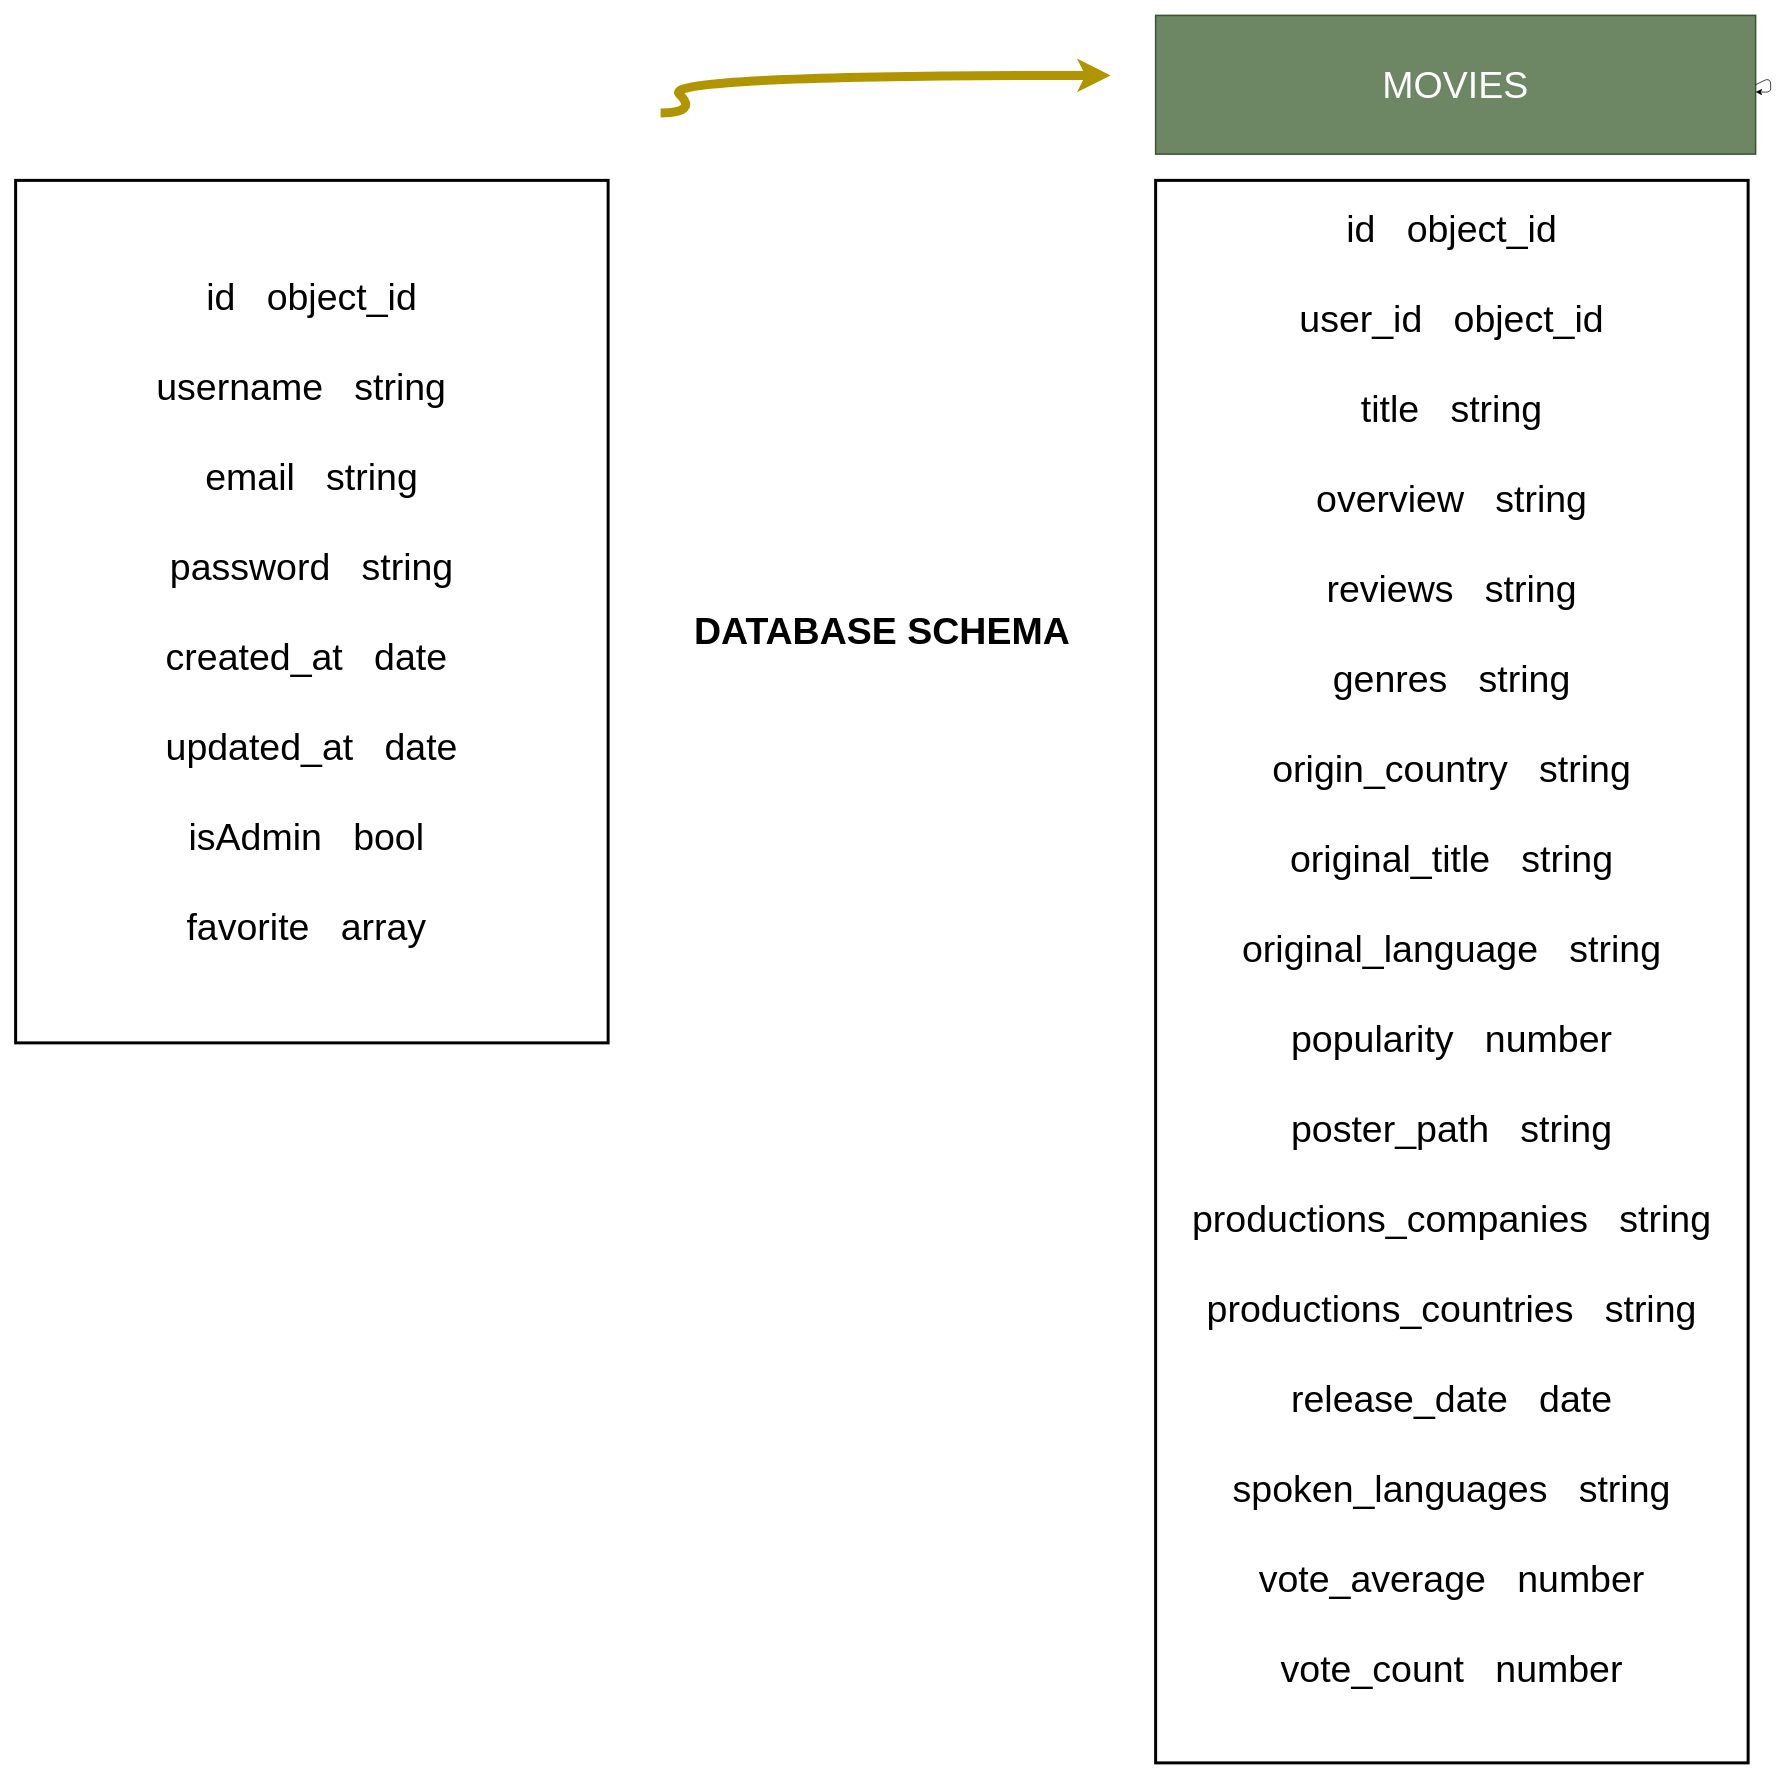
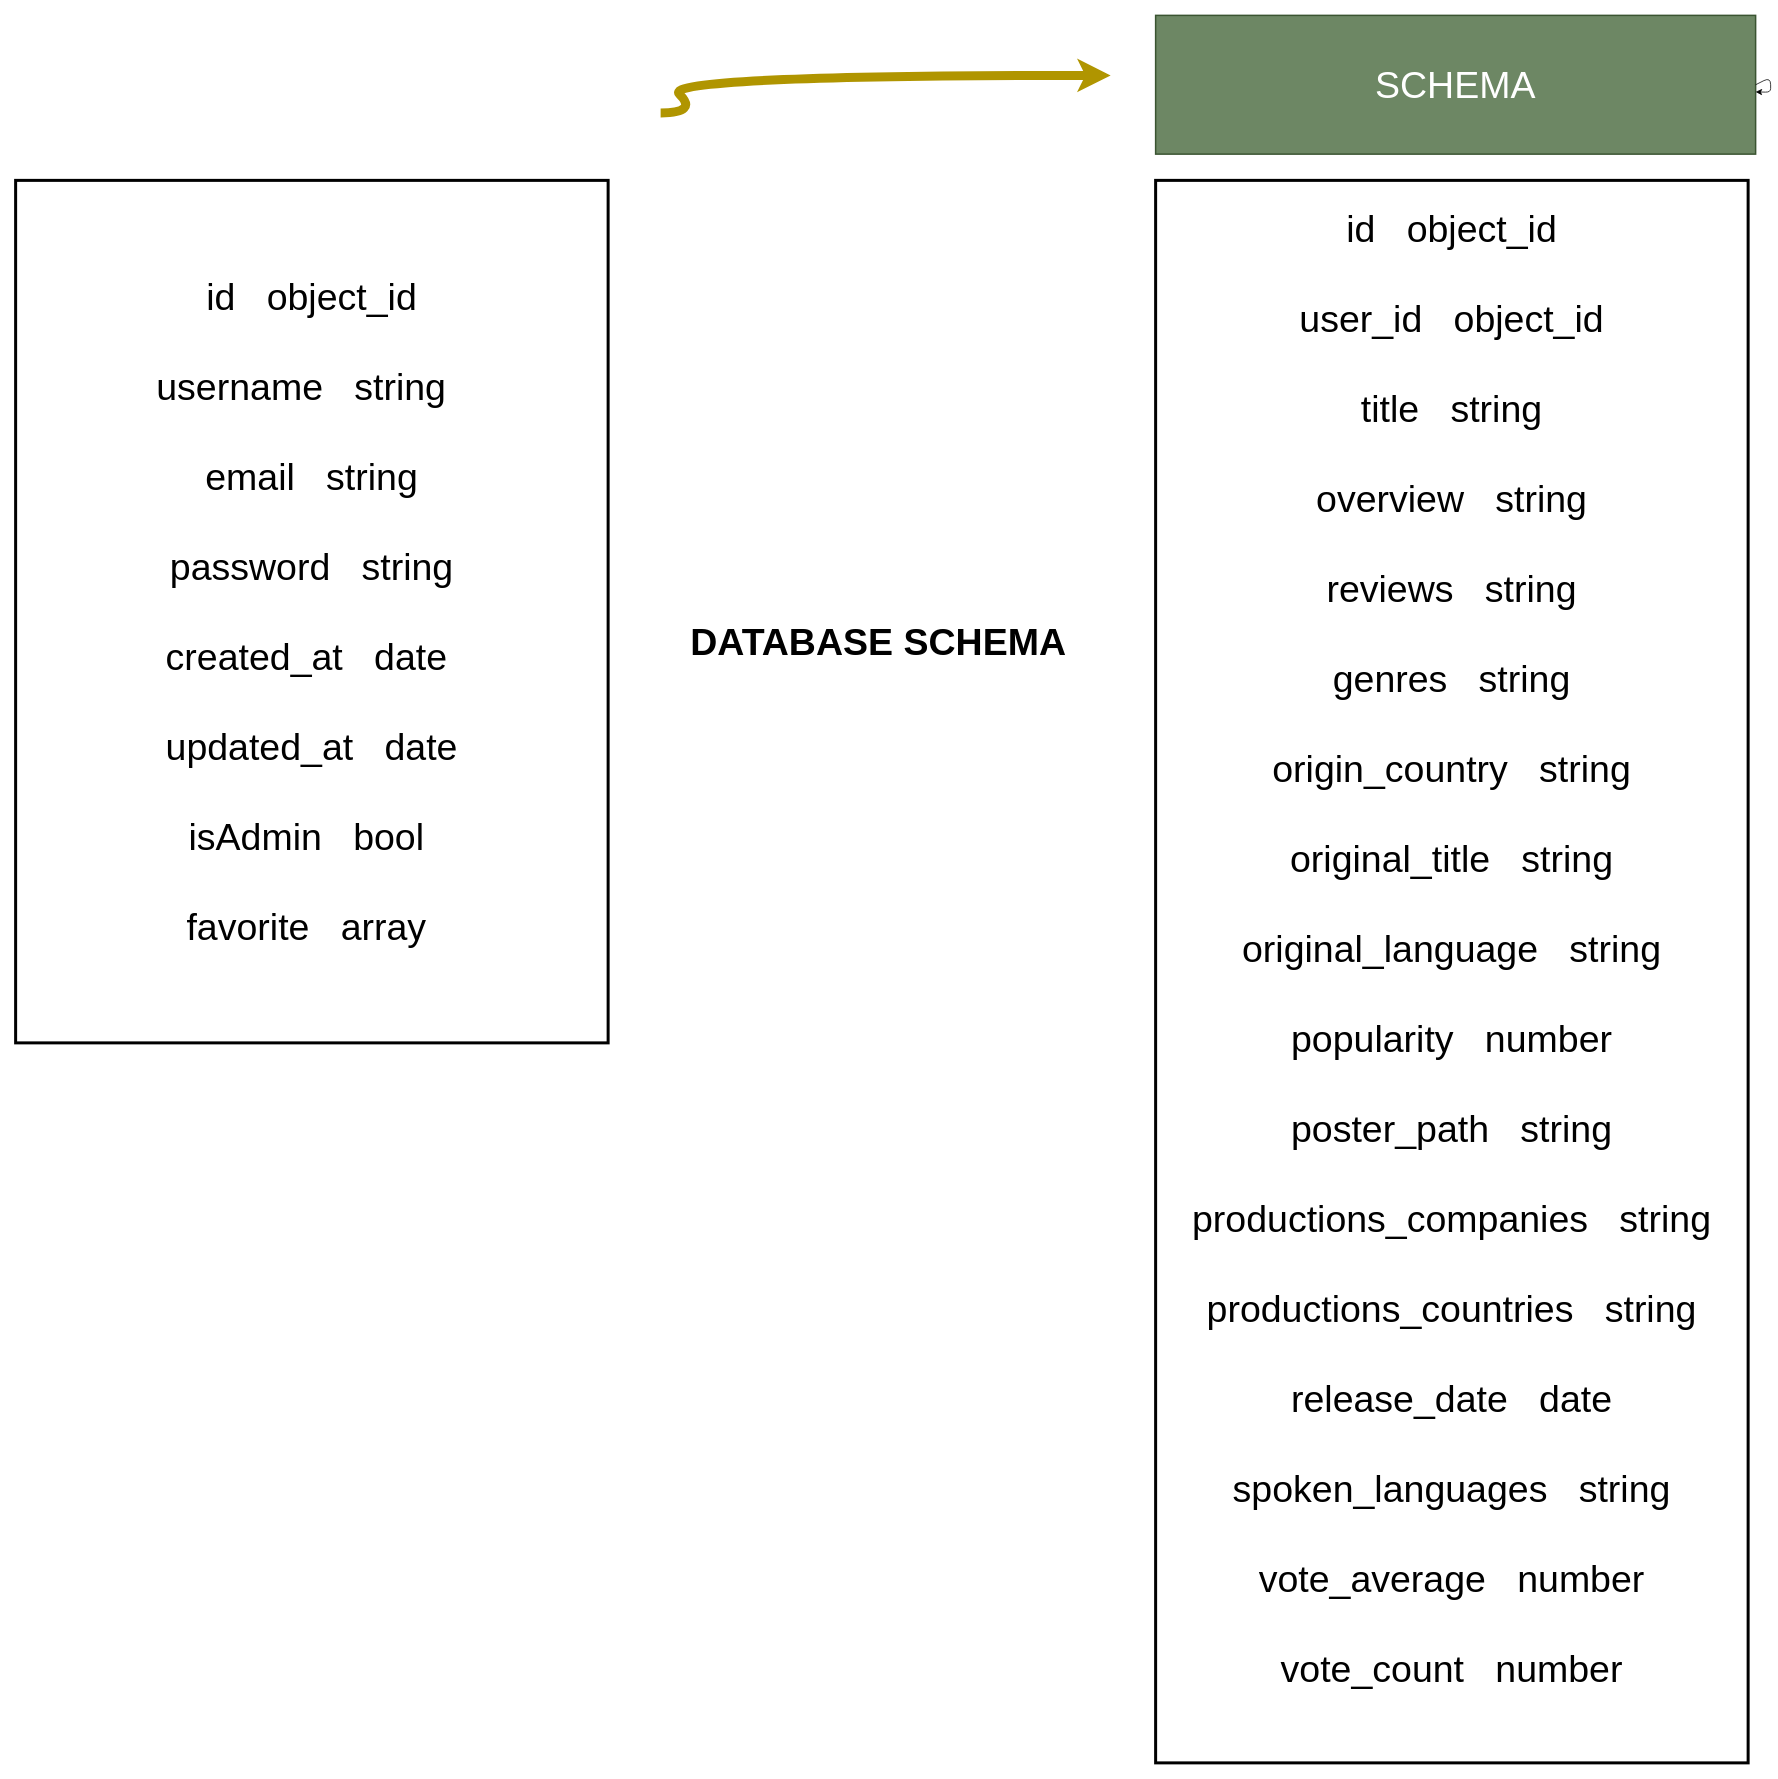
  <mxCell id="0" />
  <mxCell id="1" parent="0" />
  <mxCell id="2" style="edgeStyle=none;html=1;exitX=0.5;exitY=1;exitDx=0;exitDy=0;fontSize=40;" parent="1" source="3" edge="1"><mxGeometry relative="1" as="geometry"><mxPoint x="2040" y="1010" as="targetPoint" /></mxGeometry></mxCell>
  <mxCell id="3" value="&lt;span style=&quot;font-size: 50px;&quot;&gt;id&amp;nbsp; &amp;nbsp;object_id&lt;br&gt;&lt;br&gt;user_id&amp;nbsp; &amp;nbsp;object_id&lt;br&gt;&lt;br&gt;title&amp;nbsp; &amp;nbsp;string&lt;br&gt;&lt;br&gt;overview&amp;nbsp; &amp;nbsp;string&lt;br&gt;&lt;br&gt;reviews&amp;nbsp; &amp;nbsp;string&lt;br&gt;&lt;br&gt;genres&amp;nbsp; &amp;nbsp;string&lt;br&gt;&lt;br&gt;origin_country&amp;nbsp; &amp;nbsp;string&lt;br&gt;&lt;br&gt;original_title&amp;nbsp; &amp;nbsp;string&lt;br&gt;&lt;br&gt;original_language&amp;nbsp; &amp;nbsp;string&lt;br&gt;&lt;br&gt;popularity&amp;nbsp; &amp;nbsp;number&lt;br&gt;&lt;br&gt;poster_path&amp;nbsp; &amp;nbsp;string&lt;br&gt;&lt;br&gt;productions_companies&amp;nbsp; &amp;nbsp;string&lt;br&gt;&lt;br&gt;productions_countries&amp;nbsp; &amp;nbsp;string&lt;br&gt;&lt;br&gt;release_date&amp;nbsp; &amp;nbsp;date&lt;br&gt;&lt;br&gt;spoken_languages&amp;nbsp; &amp;nbsp;string&lt;br&gt;&lt;br&gt;vote_average&amp;nbsp; &amp;nbsp;number&lt;br&gt;&lt;br&gt;vote_count&amp;nbsp; &amp;nbsp;number&lt;br&gt;&lt;br&gt;&lt;/span&gt;" style="rounded=0;whiteSpace=wrap;html=1;strokeWidth=4;" parent="1" vertex="1"><mxGeometry x="1540" y="240" width="790" height="2110" as="geometry" /></mxCell>
- <mxCell id="4" value="MOVIES" style="rounded=0;whiteSpace=wrap;html=1;strokeWidth=2;fontSize=50;fillColor=#6d8764;strokeColor=#3A5431;fontColor=#ffffff;" parent="1" vertex="1"><mxGeometry x="1540" y="20" width="800" height="185" as="geometry" /></mxCell>
+ <mxCell id="4" value="SCHEMA" style="rounded=0;whiteSpace=wrap;html=1;strokeWidth=2;fontSize=50;fillColor=#6d8764;strokeColor=#3A5431;fontColor=#ffffff;" parent="1" vertex="1"><mxGeometry x="1540" y="20" width="800" height="185" as="geometry" /></mxCell>
  <mxCell id="5" value="&lt;font style=&quot;font-size: 50px;&quot;&gt;id&amp;nbsp; &amp;nbsp;object_id&lt;br&gt;&amp;nbsp; &amp;nbsp; &amp;nbsp; &amp;nbsp; &amp;nbsp; &amp;nbsp; &amp;nbsp; &amp;nbsp;&amp;nbsp;&lt;br&gt;username&amp;nbsp; &amp;nbsp;string&amp;nbsp;&amp;nbsp;&lt;br&gt;&amp;nbsp; &amp;nbsp;&amp;nbsp;&lt;br&gt;email&amp;nbsp; &amp;nbsp;string&lt;br&gt;&amp;nbsp;&lt;br&gt;password&amp;nbsp; &amp;nbsp;string&lt;br&gt;&amp;nbsp;&lt;br&gt;created_at&amp;nbsp; &amp;nbsp;date&amp;nbsp;&lt;br&gt;&lt;br&gt;updated_at&amp;nbsp; &amp;nbsp;date&lt;br&gt;&lt;br&gt;isAdmin&amp;nbsp; &amp;nbsp;bool&amp;nbsp;&lt;br&gt;&lt;br&gt;favorite&amp;nbsp; &amp;nbsp;array&amp;nbsp;&lt;br&gt;&lt;/font&gt;" style="rounded=0;whiteSpace=wrap;html=1;strokeWidth=4;" parent="1" vertex="1"><mxGeometry x="20" y="240" width="790" height="1150" as="geometry" /></mxCell>
  <mxCell id="6" style="edgeStyle=none;html=1;exitX=1;exitY=0.5;exitDx=0;exitDy=0;fontSize=40;" parent="1" source="4" target="4" edge="1"><mxGeometry relative="1" as="geometry" /></mxCell>
  <mxCell id="7" value="" style="curved=1;endArrow=classic;html=1;fontSize=50;strokeWidth=12;fillColor=#e3c800;strokeColor=#B09500;" parent="1" edge="1"><mxGeometry width="50" height="50" relative="1" as="geometry"><mxPoint x="880" y="150" as="sourcePoint" /><mxPoint x="1480" y="100" as="targetPoint" /><Array as="points"><mxPoint x="930" y="150" /><mxPoint x="880" y="100" /></Array></mxGeometry></mxCell>
- <mxCell id="8" value="DATABASE SCHEMA" style="text;strokeColor=none;fillColor=none;html=1;fontSize=50;fontStyle=1;verticalAlign=middle;align=center;strokeWidth=43;" parent="1" vertex="1"><mxGeometry x="890" y="520" width="570" height="640" as="geometry" /></mxCell>
+ <mxCell id="8" value="DATABASE SCHEMA" style="text;strokeColor=none;fillColor=none;html=1;fontSize=50;fontStyle=1;verticalAlign=middle;align=center;strokeWidth=43;" parent="1" vertex="1"><mxGeometry x="885" y="535" width="570" height="640" as="geometry" /></mxCell>
